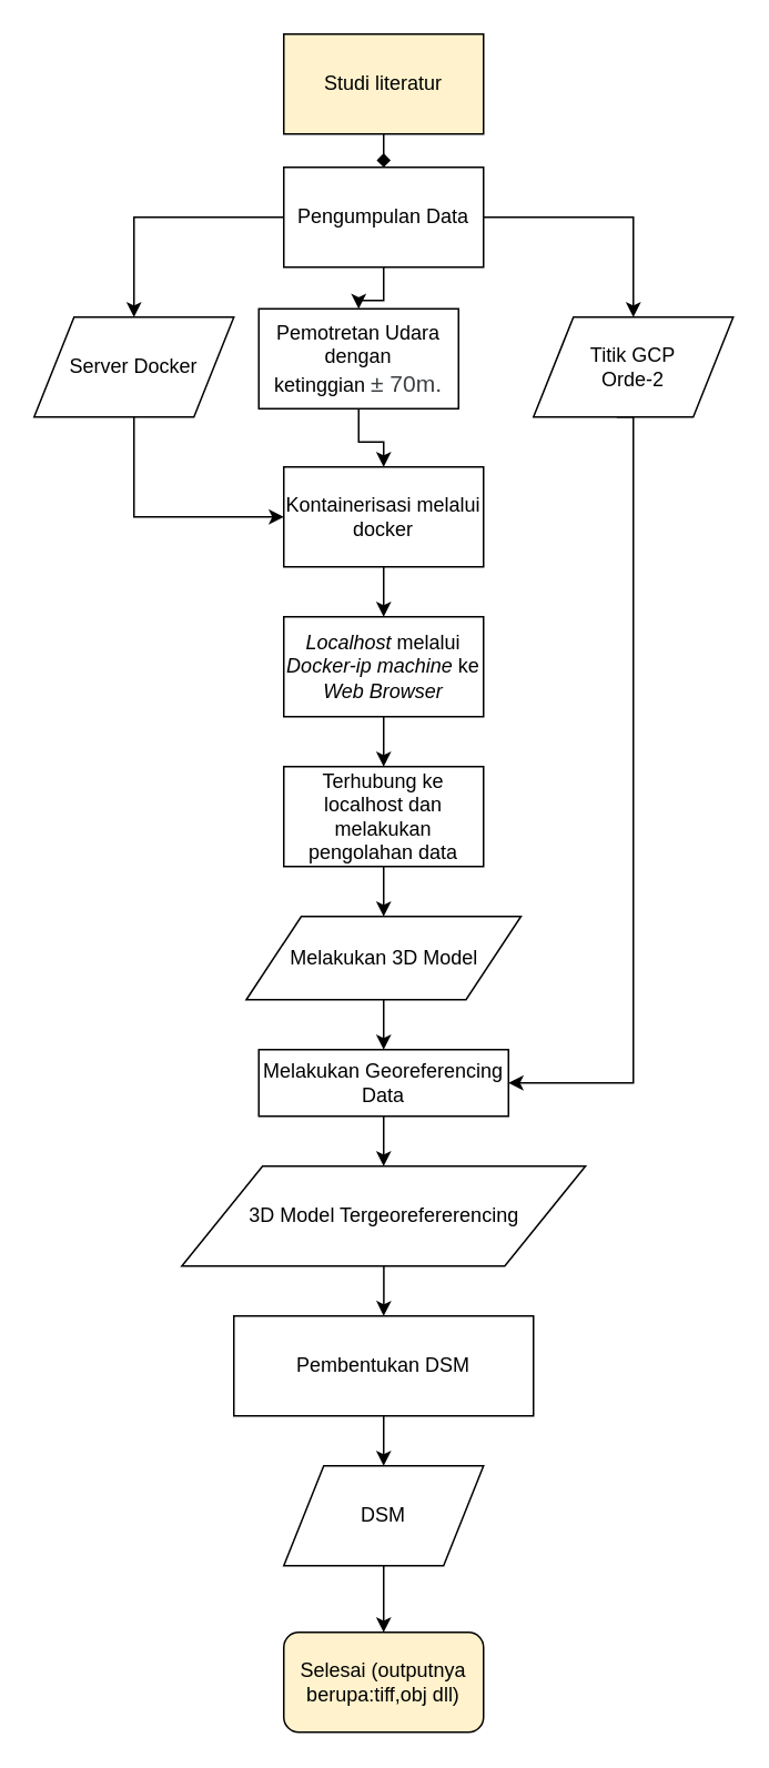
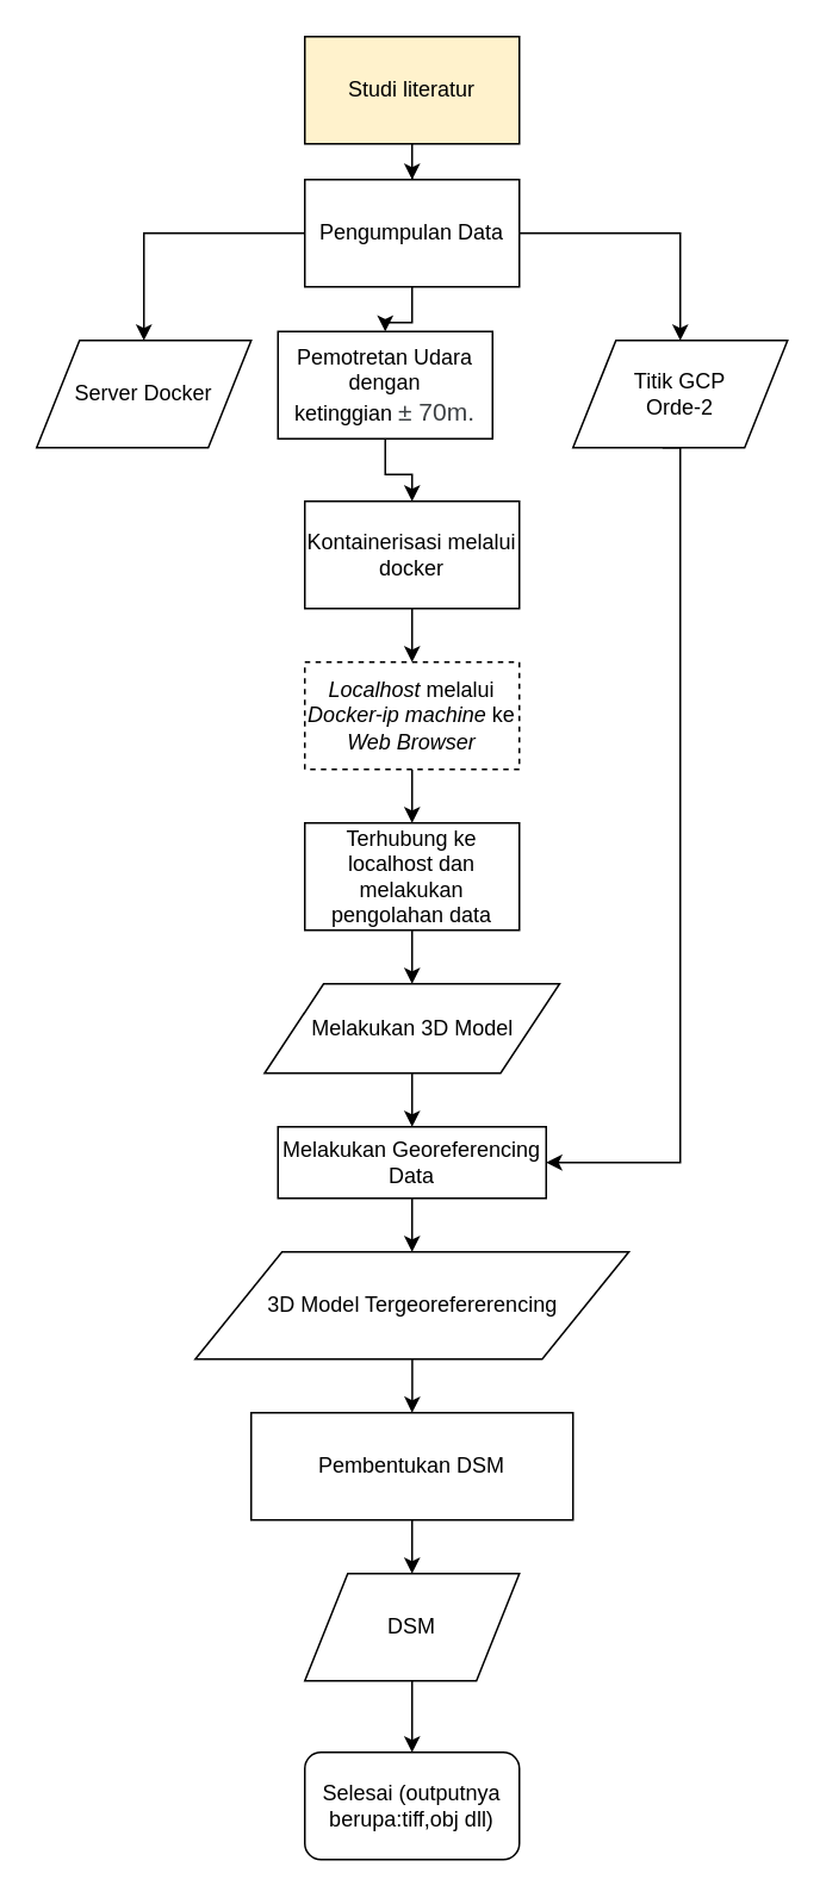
  <mxCell id="0" />
  <mxCell id="1" parent="0" />
- <mxCell id="2" value="" style="edgeStyle=orthogonalEdgeStyle;rounded=0;orthogonalLoop=1;jettySize=auto;html=1;endArrow=diamond;" parent="1" source="3" target="7" edge="1"><mxGeometry relative="1" as="geometry" /></mxCell>
+ <mxCell id="2" value="" style="edgeStyle=orthogonalEdgeStyle;rounded=0;orthogonalLoop=1;jettySize=auto;html=1;" parent="1" source="3" target="7" edge="1"><mxGeometry relative="1" as="geometry" /></mxCell>
  <mxCell id="3" value="Studi literatur" style="rounded=0;whiteSpace=wrap;html=1;fillColor=#fff2cc;" parent="1" vertex="1"><mxGeometry x="170" y="20" width="120" height="60" as="geometry" /></mxCell>
  <mxCell id="4" value="" style="edgeStyle=orthogonalEdgeStyle;rounded=0;orthogonalLoop=1;jettySize=auto;html=1;entryX=0.5;entryY=0;entryDx=0;entryDy=0;" parent="1" source="7" target="17" edge="1"><mxGeometry relative="1" as="geometry"><mxPoint x="60" y="270" as="targetPoint" /></mxGeometry></mxCell>
  <mxCell id="5" value="" style="edgeStyle=orthogonalEdgeStyle;rounded=0;orthogonalLoop=1;jettySize=auto;html=1;" parent="1" source="7" target="9" edge="1"><mxGeometry relative="1" as="geometry" /></mxCell>
  <mxCell id="6" value="" style="edgeStyle=orthogonalEdgeStyle;rounded=0;orthogonalLoop=1;jettySize=auto;html=1;entryX=0.5;entryY=0;entryDx=0;entryDy=0;" parent="1" source="7" target="19" edge="1"><mxGeometry relative="1" as="geometry"><mxPoint x="410" y="270" as="targetPoint" /></mxGeometry></mxCell>
  <mxCell id="7" value="Pengumpulan Data" style="rounded=0;whiteSpace=wrap;html=1;" parent="1" vertex="1"><mxGeometry x="170" y="100" width="120" height="60" as="geometry" /></mxCell>
  <mxCell id="8" value="" style="edgeStyle=orthogonalEdgeStyle;rounded=0;orthogonalLoop=1;jettySize=auto;html=1;" parent="1" source="9" target="11" edge="1"><mxGeometry relative="1" as="geometry" /></mxCell>
  <mxCell id="9" value="Pemotretan Udara dengan&lt;br&gt;ketinggian&amp;nbsp;&lt;span style=&quot;color: rgb(60 , 64 , 67) ; font-family: &amp;#34;arial&amp;#34; , sans-serif ; font-size: 14px ; text-align: left ; background-color: rgb(255 , 255 , 255)&quot;&gt;± 70m.&lt;/span&gt;" style="rounded=0;whiteSpace=wrap;html=1;" parent="1" vertex="1"><mxGeometry x="155" y="185" width="120" height="60" as="geometry" /></mxCell>
  <mxCell id="10" value="" style="edgeStyle=orthogonalEdgeStyle;rounded=0;orthogonalLoop=1;jettySize=auto;html=1;" parent="1" source="11" target="13" edge="1"><mxGeometry relative="1" as="geometry" /></mxCell>
  <mxCell id="11" value="Kontainerisasi melalui docker" style="rounded=0;whiteSpace=wrap;html=1;" parent="1" vertex="1"><mxGeometry x="170" y="280" width="120" height="60" as="geometry" /></mxCell>
  <mxCell id="12" value="" style="edgeStyle=orthogonalEdgeStyle;rounded=0;orthogonalLoop=1;jettySize=auto;html=1;" parent="1" source="13" target="15" edge="1"><mxGeometry relative="1" as="geometry" /></mxCell>
- <mxCell id="13" value="&lt;i&gt;Localhost&lt;/i&gt; melalui &lt;i&gt;Docker-ip machine&lt;/i&gt; ke &lt;i&gt;Web Browser&lt;/i&gt;" style="rounded=0;whiteSpace=wrap;html=1;" parent="1" vertex="1"><mxGeometry x="170" y="370" width="120" height="60" as="geometry" /></mxCell>
+ <mxCell id="13" value="&lt;i&gt;Localhost&lt;/i&gt; melalui &lt;i&gt;Docker-ip machine&lt;/i&gt; ke &lt;i&gt;Web Browser&lt;/i&gt;" style="rounded=0;whiteSpace=wrap;html=1;dashed=1;" parent="1" vertex="1"><mxGeometry x="170" y="370" width="120" height="60" as="geometry" /></mxCell>
  <mxCell id="14" value="" style="edgeStyle=orthogonalEdgeStyle;rounded=0;orthogonalLoop=1;jettySize=auto;html=1;" parent="1" source="15" edge="1"><mxGeometry relative="1" as="geometry"><mxPoint x="230" y="550" as="targetPoint" /></mxGeometry></mxCell>
  <mxCell id="15" value="Terhubung ke localhost dan melakukan pengolahan data" style="rounded=0;whiteSpace=wrap;html=1;" parent="1" vertex="1"><mxGeometry x="170" y="460" width="120" height="60" as="geometry" /></mxCell>
- <mxCell id="16" value="" style="edgeStyle=orthogonalEdgeStyle;rounded=0;orthogonalLoop=1;jettySize=auto;html=1;entryX=0;entryY=0.5;entryDx=0;entryDy=0;" parent="1" source="17" target="11" edge="1"><mxGeometry relative="1" as="geometry"><mxPoint x="100" y="320" as="targetPoint" /><Array as="points"><mxPoint x="80" y="310" /></Array></mxGeometry></mxCell>
  <mxCell id="17" value="Server Docker" style="shape=parallelogram;perimeter=parallelogramPerimeter;whiteSpace=wrap;html=1;" parent="1" vertex="1"><mxGeometry x="20" y="190" width="120" height="60" as="geometry" /></mxCell>
  <mxCell id="18" value="" style="edgeStyle=orthogonalEdgeStyle;rounded=0;orthogonalLoop=1;jettySize=auto;html=1;entryX=1;entryY=0.5;entryDx=0;entryDy=0;exitX=0.417;exitY=1;exitDx=0;exitDy=0;exitPerimeter=0;" parent="1" source="19" target="23" edge="1"><mxGeometry relative="1" as="geometry"><mxPoint x="380" y="660" as="targetPoint" /><Array as="points"><mxPoint x="380" y="250" /><mxPoint x="380" y="650" /></Array></mxGeometry></mxCell>
  <mxCell id="19" value="Titik GCP &lt;br&gt;Orde-2" style="shape=parallelogram;perimeter=parallelogramPerimeter;whiteSpace=wrap;html=1;" parent="1" vertex="1"><mxGeometry x="320" y="190" width="120" height="60" as="geometry" /></mxCell>
  <mxCell id="20" value="" style="edgeStyle=orthogonalEdgeStyle;rounded=0;orthogonalLoop=1;jettySize=auto;html=1;" parent="1" source="21" edge="1"><mxGeometry relative="1" as="geometry"><mxPoint x="230" y="630" as="targetPoint" /></mxGeometry></mxCell>
  <mxCell id="21" value="&lt;span style=&quot;white-space: normal&quot;&gt;Melakukan 3D Model&lt;/span&gt;" style="shape=parallelogram;perimeter=parallelogramPerimeter;whiteSpace=wrap;html=1;" parent="1" vertex="1"><mxGeometry x="147.5" y="550" width="165" height="50" as="geometry" /></mxCell>
  <mxCell id="22" value="" style="edgeStyle=orthogonalEdgeStyle;rounded=0;orthogonalLoop=1;jettySize=auto;html=1;" parent="1" source="23" edge="1"><mxGeometry relative="1" as="geometry"><mxPoint x="230" y="700" as="targetPoint" /></mxGeometry></mxCell>
  <mxCell id="23" value="Melakukan Georeferencing Data" style="rounded=0;whiteSpace=wrap;html=1;" parent="1" vertex="1"><mxGeometry x="155" y="630" width="150" height="40" as="geometry" /></mxCell>
  <mxCell id="24" value="" style="edgeStyle=orthogonalEdgeStyle;rounded=0;orthogonalLoop=1;jettySize=auto;html=1;" parent="1" source="25" edge="1"><mxGeometry relative="1" as="geometry"><mxPoint x="230" y="790" as="targetPoint" /></mxGeometry></mxCell>
  <mxCell id="25" value="3D Model Tergeorefererencing" style="shape=parallelogram;perimeter=parallelogramPerimeter;whiteSpace=wrap;html=1;" parent="1" vertex="1"><mxGeometry x="108.75" y="700" width="242.5" height="60" as="geometry" /></mxCell>
  <mxCell id="26" value="" style="edgeStyle=orthogonalEdgeStyle;rounded=0;orthogonalLoop=1;jettySize=auto;html=1;" parent="1" source="27" edge="1"><mxGeometry relative="1" as="geometry"><mxPoint x="230" y="880" as="targetPoint" /></mxGeometry></mxCell>
  <mxCell id="27" value="Pembentukan DSM" style="rounded=0;whiteSpace=wrap;html=1;" parent="1" vertex="1"><mxGeometry x="140" y="790" width="180" height="60" as="geometry" /></mxCell>
  <mxCell id="28" value="" style="edgeStyle=orthogonalEdgeStyle;rounded=0;orthogonalLoop=1;jettySize=auto;html=1;" parent="1" source="29" edge="1"><mxGeometry relative="1" as="geometry"><mxPoint x="230" y="980" as="targetPoint" /></mxGeometry></mxCell>
  <mxCell id="29" value="DSM" style="shape=parallelogram;perimeter=parallelogramPerimeter;whiteSpace=wrap;html=1;" parent="1" vertex="1"><mxGeometry x="170" y="880" width="120" height="60" as="geometry" /></mxCell>
- <mxCell id="30" value="Selesai (outputnya berupa:tiff,obj dll)" style="rounded=1;whiteSpace=wrap;html=1;fillColor=#fff2cc;" parent="1" vertex="1"><mxGeometry x="170" y="980" width="120" height="60" as="geometry" /></mxCell>
+ <mxCell id="30" value="Selesai (outputnya berupa:tiff,obj dll)" style="rounded=1;whiteSpace=wrap;html=1;" parent="1" vertex="1"><mxGeometry x="170" y="980" width="120" height="60" as="geometry" /></mxCell>
